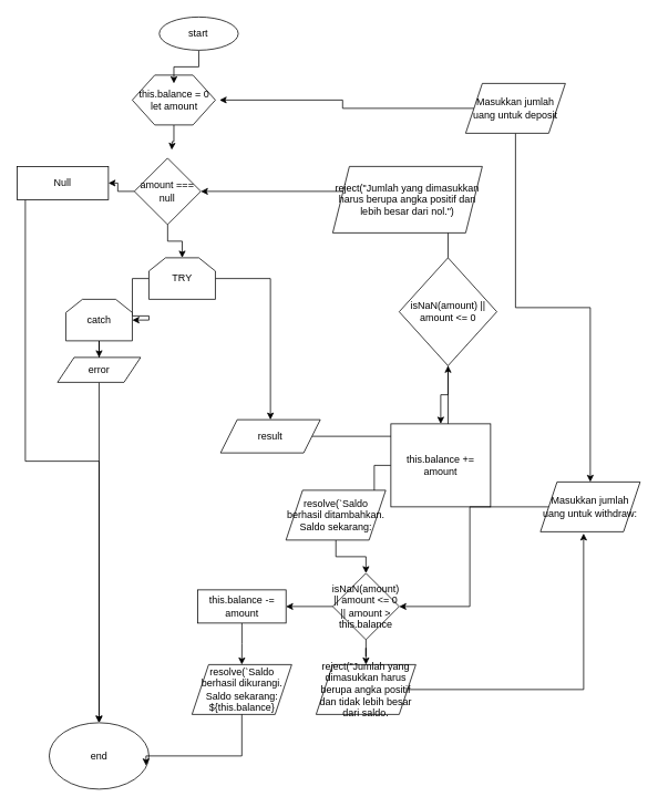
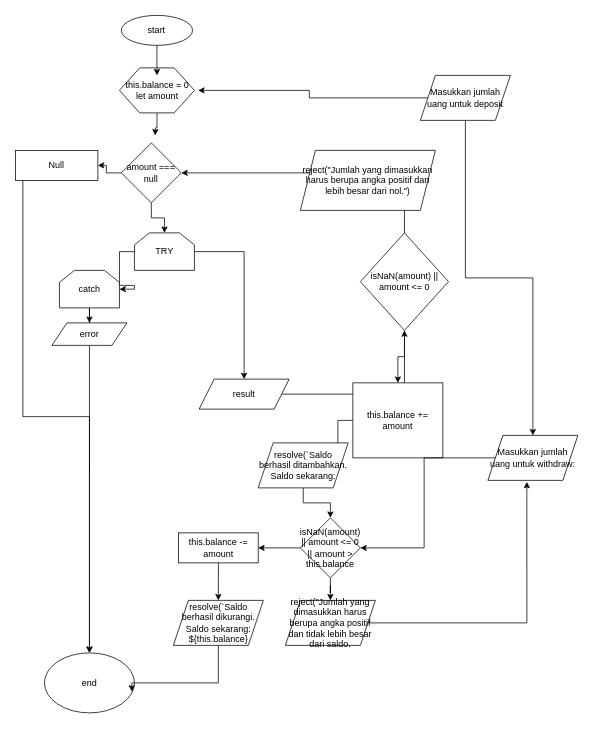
  <mxCell id="0" />
  <mxCell id="1" parent="0" />
  <mxCell id="2" value="" style="edgeStyle=orthogonalEdgeStyle;rounded=0;orthogonalLoop=1;jettySize=auto;html=1;" parent="1" source="3" edge="1"><mxGeometry relative="1" as="geometry"><mxPoint x="206.25" y="180" as="targetPoint" /></mxGeometry></mxCell>
  <mxCell id="3" value="" style="verticalLabelPosition=bottom;verticalAlign=top;html=1;shape=hexagon;perimeter=hexagonPerimeter2;arcSize=6;size=0.27;" parent="1" vertex="1"><mxGeometry x="158.75" y="90" width="100" height="60" as="geometry" /></mxCell>
  <mxCell id="4" value="" style="edgeStyle=orthogonalEdgeStyle;rounded=0;orthogonalLoop=1;jettySize=auto;html=1;" parent="1" source="5" target="6" edge="1"><mxGeometry relative="1" as="geometry" /></mxCell>
- <mxCell id="5" value="start" style="ellipse;whiteSpace=wrap;html=1;" parent="1" vertex="1"><mxGeometry x="191.25" y="20" width="95" height="40" as="geometry" /></mxCell>
+ <mxCell id="5" value="start" style="ellipse;whiteSpace=wrap;html=1;" parent="1" vertex="1"><mxGeometry x="161.25" y="20" width="95" height="40" as="geometry" /></mxCell>
  <mxCell id="6" value="this.balance = 0&lt;div&gt;let amount&lt;/div&gt;" style="text;html=1;align=center;verticalAlign=middle;resizable=0;points=[];autosize=1;strokeColor=none;fillColor=none;" parent="1" vertex="1"><mxGeometry x="153.75" y="100" width="110" height="40" as="geometry" /></mxCell>
  <mxCell id="7" value="" style="edgeStyle=orthogonalEdgeStyle;rounded=0;orthogonalLoop=1;jettySize=auto;html=1;" parent="1" source="9" target="16" edge="1"><mxGeometry relative="1" as="geometry" /></mxCell>
  <mxCell id="8" value="" style="edgeStyle=orthogonalEdgeStyle;rounded=0;orthogonalLoop=1;jettySize=auto;html=1;" parent="1" source="9" target="12" edge="1"><mxGeometry relative="1" as="geometry" /></mxCell>
  <mxCell id="9" value="amount === null" style="rhombus;whiteSpace=wrap;html=1;" parent="1" vertex="1"><mxGeometry x="161.25" y="190" width="80" height="80" as="geometry" /></mxCell>
  <mxCell id="10" value="" style="edgeStyle=orthogonalEdgeStyle;rounded=0;orthogonalLoop=1;jettySize=auto;html=1;" parent="1" source="12" target="14" edge="1"><mxGeometry relative="1" as="geometry" /></mxCell>
  <mxCell id="11" value="" style="edgeStyle=orthogonalEdgeStyle;rounded=0;orthogonalLoop=1;jettySize=auto;html=1;" parent="1" source="12" target="20" edge="1"><mxGeometry relative="1" as="geometry" /></mxCell>
  <mxCell id="12" value="TRY" style="shape=loopLimit;whiteSpace=wrap;html=1;" parent="1" vertex="1"><mxGeometry x="178.75" y="310" width="80" height="50" as="geometry" /></mxCell>
  <mxCell id="13" value="" style="edgeStyle=orthogonalEdgeStyle;rounded=0;orthogonalLoop=1;jettySize=auto;html=1;" parent="1" source="14" target="18" edge="1"><mxGeometry relative="1" as="geometry" /></mxCell>
  <mxCell id="14" value="catch" style="shape=loopLimit;whiteSpace=wrap;html=1;" parent="1" vertex="1"><mxGeometry x="78.75" y="360" width="80" height="50" as="geometry" /></mxCell>
  <mxCell id="15" style="edgeStyle=orthogonalEdgeStyle;rounded=0;orthogonalLoop=1;jettySize=auto;html=1;entryX=0.5;entryY=0;entryDx=0;entryDy=0;" edge="1" parent="1" source="16" target="41"><mxGeometry relative="1" as="geometry"><Array as="points"><mxPoint x="30" y="555" /><mxPoint x="119" y="555" /></Array></mxGeometry></mxCell>
  <mxCell id="16" value="Null" style="rounded=0;whiteSpace=wrap;html=1;" parent="1" vertex="1"><mxGeometry x="20" y="200" width="110" height="40" as="geometry" /></mxCell>
  <mxCell id="17" style="edgeStyle=orthogonalEdgeStyle;rounded=0;orthogonalLoop=1;jettySize=auto;html=1;" edge="1" parent="1" source="18" target="41"><mxGeometry relative="1" as="geometry" /></mxCell>
  <mxCell id="18" value="error" style="shape=parallelogram;perimeter=parallelogramPerimeter;whiteSpace=wrap;html=1;fixedSize=1;" parent="1" vertex="1"><mxGeometry x="68.75" y="430" width="100" height="30" as="geometry" /></mxCell>
  <mxCell id="19" style="edgeStyle=orthogonalEdgeStyle;rounded=0;orthogonalLoop=1;jettySize=auto;html=1;" parent="1" source="20" target="23" edge="1"><mxGeometry relative="1" as="geometry" /></mxCell>
  <mxCell id="20" value="result" style="shape=parallelogram;perimeter=parallelogramPerimeter;whiteSpace=wrap;html=1;fixedSize=1;" parent="1" vertex="1"><mxGeometry x="265" y="505" width="120" height="40" as="geometry" /></mxCell>
  <mxCell id="21" style="edgeStyle=orthogonalEdgeStyle;rounded=0;orthogonalLoop=1;jettySize=auto;html=1;entryX=1;entryY=0.5;entryDx=0;entryDy=0;" parent="1" source="23" target="9" edge="1"><mxGeometry relative="1" as="geometry"><Array as="points"><mxPoint x="539" y="230" /></Array></mxGeometry></mxCell>
  <mxCell id="22" style="edgeStyle=orthogonalEdgeStyle;rounded=0;orthogonalLoop=1;jettySize=auto;html=1;" parent="1" source="23" edge="1" target="26"><mxGeometry relative="1" as="geometry"><mxPoint x="540" y="520" as="targetPoint" /></mxGeometry></mxCell>
  <mxCell id="23" value="isNaN(amount) || amount &amp;lt;= 0" style="rhombus;whiteSpace=wrap;html=1;" parent="1" vertex="1"><mxGeometry x="480" y="310" width="117.5" height="130" as="geometry" /></mxCell>
  <mxCell id="24" value="reject(&quot;Jumlah yang dimasukkan harus berupa angka positif dan lebih besar dari nol.&quot;)" style="shape=parallelogram;perimeter=parallelogramPerimeter;whiteSpace=wrap;html=1;fixedSize=1;" parent="1" vertex="1"><mxGeometry x="400" y="200" width="180" height="80" as="geometry" /></mxCell>
  <mxCell id="25" value="" style="edgeStyle=orthogonalEdgeStyle;rounded=0;orthogonalLoop=1;jettySize=auto;html=1;" parent="1" source="26" target="28" edge="1"><mxGeometry relative="1" as="geometry" /></mxCell>
  <mxCell id="26" value="this.balance += amount" style="rounded=0;whiteSpace=wrap;html=1;" parent="1" vertex="1"><mxGeometry x="470" y="510" width="120" height="100" as="geometry" /></mxCell>
  <mxCell id="27" value="" style="edgeStyle=orthogonalEdgeStyle;rounded=0;orthogonalLoop=1;jettySize=auto;html=1;" parent="1" source="28" target="31" edge="1"><mxGeometry relative="1" as="geometry" /></mxCell>
  <mxCell id="28" value="resolve(`Saldo berhasil ditambahkan. Saldo sekarang:" style="shape=parallelogram;perimeter=parallelogramPerimeter;whiteSpace=wrap;html=1;fixedSize=1;rounded=0;" parent="1" vertex="1"><mxGeometry x="343.75" y="590" width="120" height="60" as="geometry" /></mxCell>
  <mxCell id="29" value="" style="edgeStyle=orthogonalEdgeStyle;rounded=0;orthogonalLoop=1;jettySize=auto;html=1;" parent="1" source="31" target="32" edge="1"><mxGeometry relative="1" as="geometry" /></mxCell>
  <mxCell id="30" value="" style="edgeStyle=orthogonalEdgeStyle;rounded=0;orthogonalLoop=1;jettySize=auto;html=1;" parent="1" source="31" target="34" edge="1"><mxGeometry relative="1" as="geometry" /></mxCell>
  <mxCell id="31" value="isNaN(amount) || amount &amp;lt;= 0 || amount &amp;gt; this.balance" style="rhombus;whiteSpace=wrap;html=1;" parent="1" vertex="1"><mxGeometry x="400" y="690" width="80" height="80" as="geometry" /></mxCell>
  <mxCell id="32" value="reject(&quot;Jumlah yang dimasukkan harus berupa angka positif dan tidak lebih besar dari saldo." style="shape=parallelogram;perimeter=parallelogramPerimeter;whiteSpace=wrap;html=1;fixedSize=1;" parent="1" vertex="1"><mxGeometry x="380" y="800" width="120" height="60" as="geometry" /></mxCell>
  <mxCell id="33" value="" style="edgeStyle=orthogonalEdgeStyle;rounded=0;orthogonalLoop=1;jettySize=auto;html=1;" parent="1" source="34" target="35" edge="1"><mxGeometry relative="1" as="geometry" /></mxCell>
  <mxCell id="34" value="this.balance -= amount" style="whiteSpace=wrap;html=1;" parent="1" vertex="1"><mxGeometry x="237.5" y="710" width="106.25" height="40" as="geometry" /></mxCell>
  <mxCell id="35" value="resolve(`Saldo berhasil dikurangi. Saldo sekarang: ${this.balance}" style="shape=parallelogram;perimeter=parallelogramPerimeter;whiteSpace=wrap;html=1;fixedSize=1;" parent="1" vertex="1"><mxGeometry x="230.625" y="800" width="120" height="60" as="geometry" /></mxCell>
  <mxCell id="36" style="edgeStyle=orthogonalEdgeStyle;rounded=0;orthogonalLoop=1;jettySize=auto;html=1;" edge="1" parent="1" source="38" target="6"><mxGeometry relative="1" as="geometry" /></mxCell>
  <mxCell id="37" style="edgeStyle=orthogonalEdgeStyle;rounded=0;orthogonalLoop=1;jettySize=auto;html=1;" edge="1" parent="1" source="38" target="40"><mxGeometry relative="1" as="geometry" /></mxCell>
  <mxCell id="38" value="Masukkan jumlah uang untuk deposit" style="shape=parallelogram;perimeter=parallelogramPerimeter;whiteSpace=wrap;html=1;fixedSize=1;" parent="1" vertex="1"><mxGeometry x="560" y="100" width="120" height="60" as="geometry" /></mxCell>
  <mxCell id="39" style="edgeStyle=orthogonalEdgeStyle;rounded=0;orthogonalLoop=1;jettySize=auto;html=1;entryX=1;entryY=0.5;entryDx=0;entryDy=0;" edge="1" parent="1" source="40" target="31"><mxGeometry relative="1" as="geometry" /></mxCell>
  <mxCell id="40" value="Masukkan jumlah uang untuk withdraw:" style="shape=parallelogram;perimeter=parallelogramPerimeter;whiteSpace=wrap;html=1;fixedSize=1;" parent="1" vertex="1"><mxGeometry x="650" y="580" width="120" height="60" as="geometry" /></mxCell>
  <mxCell id="41" value="end" style="ellipse;whiteSpace=wrap;html=1;" vertex="1" parent="1"><mxGeometry x="58.75" y="870" width="120" height="80" as="geometry" /></mxCell>
  <mxCell id="42" style="edgeStyle=orthogonalEdgeStyle;rounded=0;orthogonalLoop=1;jettySize=auto;html=1;entryX=0.433;entryY=1.033;entryDx=0;entryDy=0;entryPerimeter=0;" edge="1" parent="1" source="32" target="40"><mxGeometry relative="1" as="geometry" /></mxCell>
  <mxCell id="43" style="edgeStyle=orthogonalEdgeStyle;rounded=0;orthogonalLoop=1;jettySize=auto;html=1;entryX=0.971;entryY=0.645;entryDx=0;entryDy=0;entryPerimeter=0;" edge="1" parent="1" source="35" target="41"><mxGeometry relative="1" as="geometry"><Array as="points"><mxPoint x="291" y="910" /><mxPoint x="175" y="910" /></Array></mxGeometry></mxCell>
